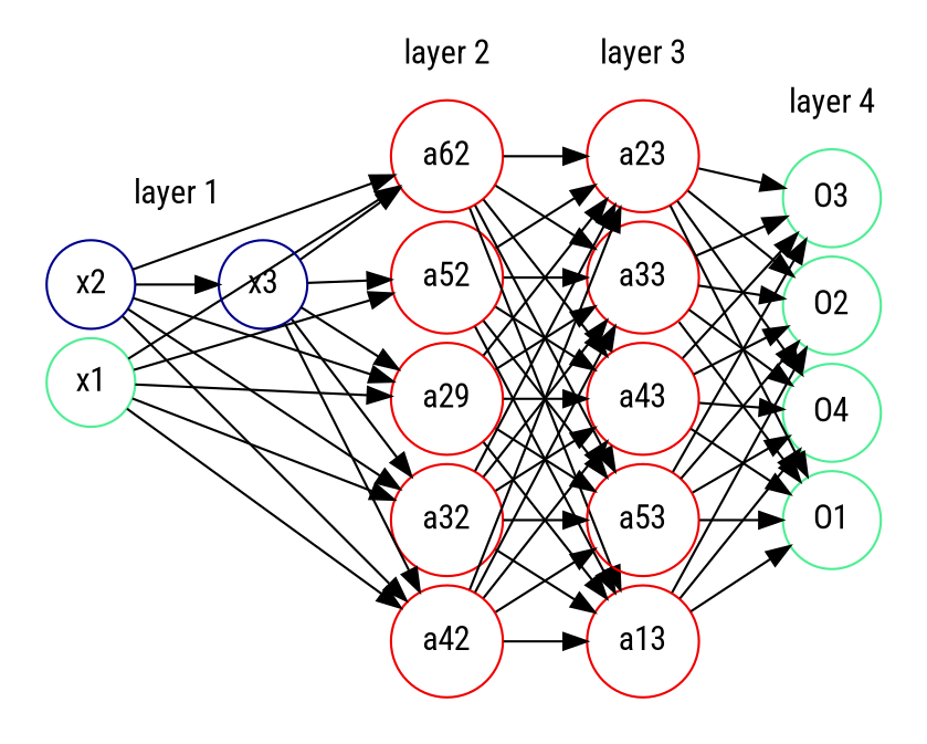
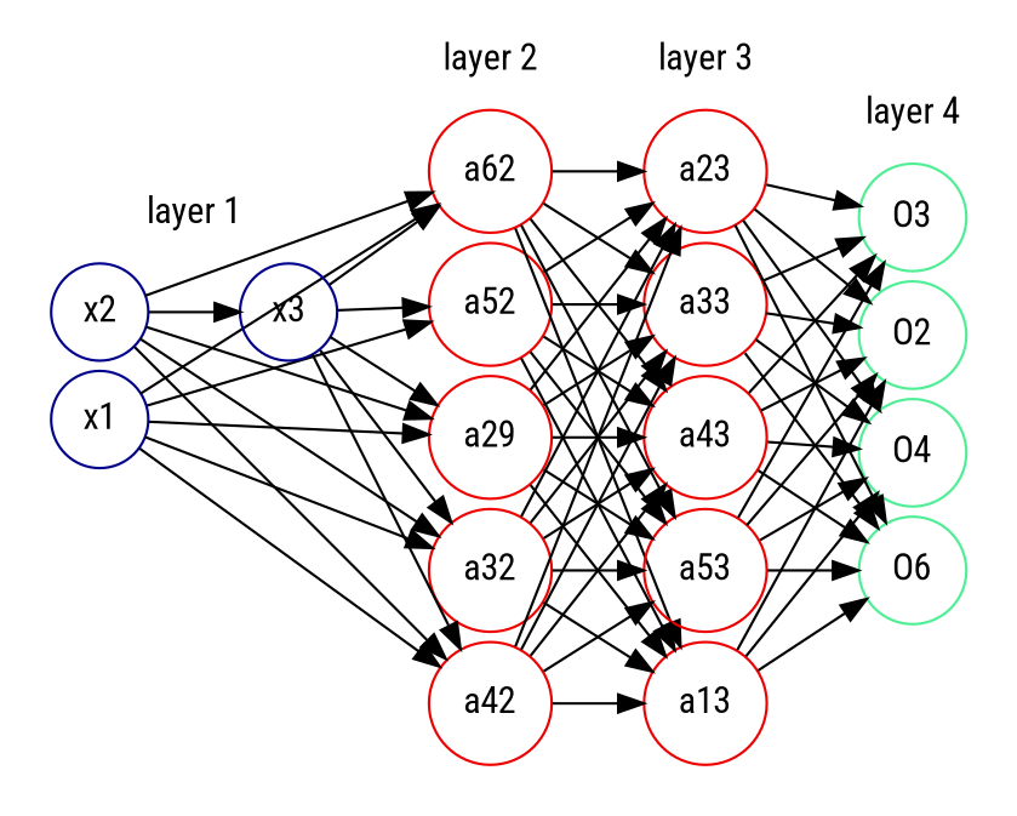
  digraph {
    fontname="Roboto Condensed"
    nodesep=.05
    rankdir=LR
    splines=line
    node [color=red2 fontname="Roboto Condensed" shape=circle style=solid]
    edge [fontname="Roboto Condensed"]
-   x1 [color=seagreen2]
+   x1 [color=blue4]
    x2 [color=blue4]
    x3 [color=blue4]
    n4 [label=a62]
    n5 [label=a29]
    a32
    a42
    a52
    a13
    a23
    a33
    a43
    a53
-   O1 [color=seagreen2]
+   O1 [color=seagreen2 label=O6]
    O2 [color=seagreen2]
    O3 [color=seagreen2]
    O4 [color=seagreen2]
    subgraph cluster_1 {
      color=white
      label="layer 1"
      x1
      x2
      x3
    }
    subgraph cluster_2 {
      color=white
      label="layer 2"
      n4
      n5
      a32
      a42
      a52
    }
    subgraph cluster_3 {
      color=white
      label="layer 3"
      a13
      a23
      a33
      a43
      a53
    }
    subgraph cluster_4 {
      color=white
      label="layer 4"
      O1
      O2
      O3
      O4
    }
    x1 -> n4
    x1 -> n5
    x1 -> a32
    x1 -> a42
    x1 -> a52
    x2 -> x3
    x2 -> n4
    x2 -> n5
    x2 -> a32
    x2 -> a42
    x3 -> n4
    x3 -> n5
    x3 -> a32
    x3 -> a42
    x3 -> a52
    n4 -> a13
    n4 -> a23
    n4 -> a33
    n4 -> a43
    n4 -> a53
    n5 -> a13
    n5 -> a23
    n5 -> a33
    n5 -> a43
    n5 -> a53
    a32 -> a13
    a32 -> a23
    a32 -> a33
    a32 -> a43
    a32 -> a53
    a42 -> a13
    a42 -> a23
    a42 -> a33
    a42 -> a43
    a42 -> a53
    a52 -> a13
    a52 -> a23
    a52 -> a33
    a52 -> a43
    a52 -> a53
    a13 -> O1
    a13 -> O2
    a13 -> O4
    a23 -> O1
    a23 -> O2
    a23 -> O3
    a23 -> O4
    a33 -> O1
    a33 -> O2
    a33 -> O3
    a33 -> O4
    a43 -> O1
    a43 -> O2
    a43 -> O3
    a43 -> O4
    a53 -> O1
    a53 -> O2
    a53 -> O3
    a53 -> O4
  }
